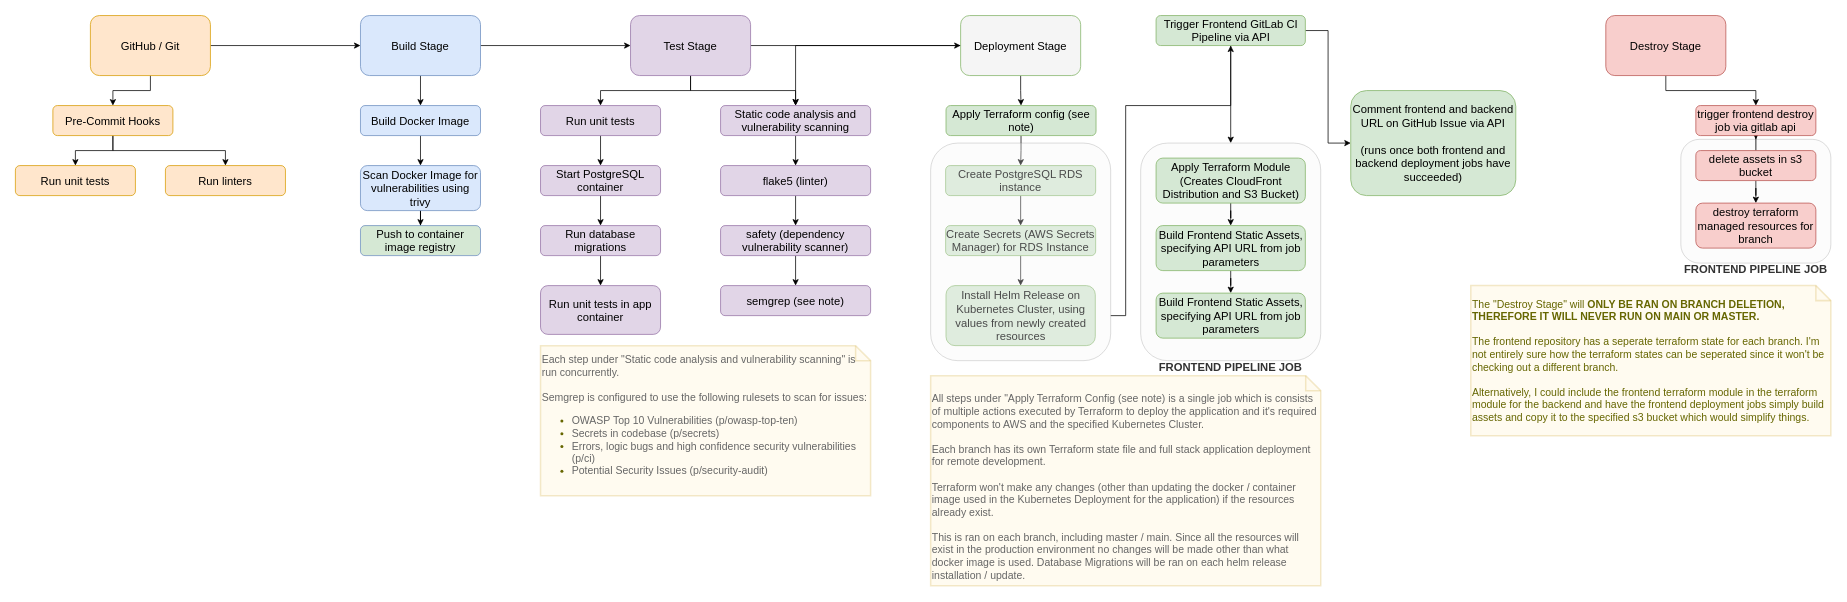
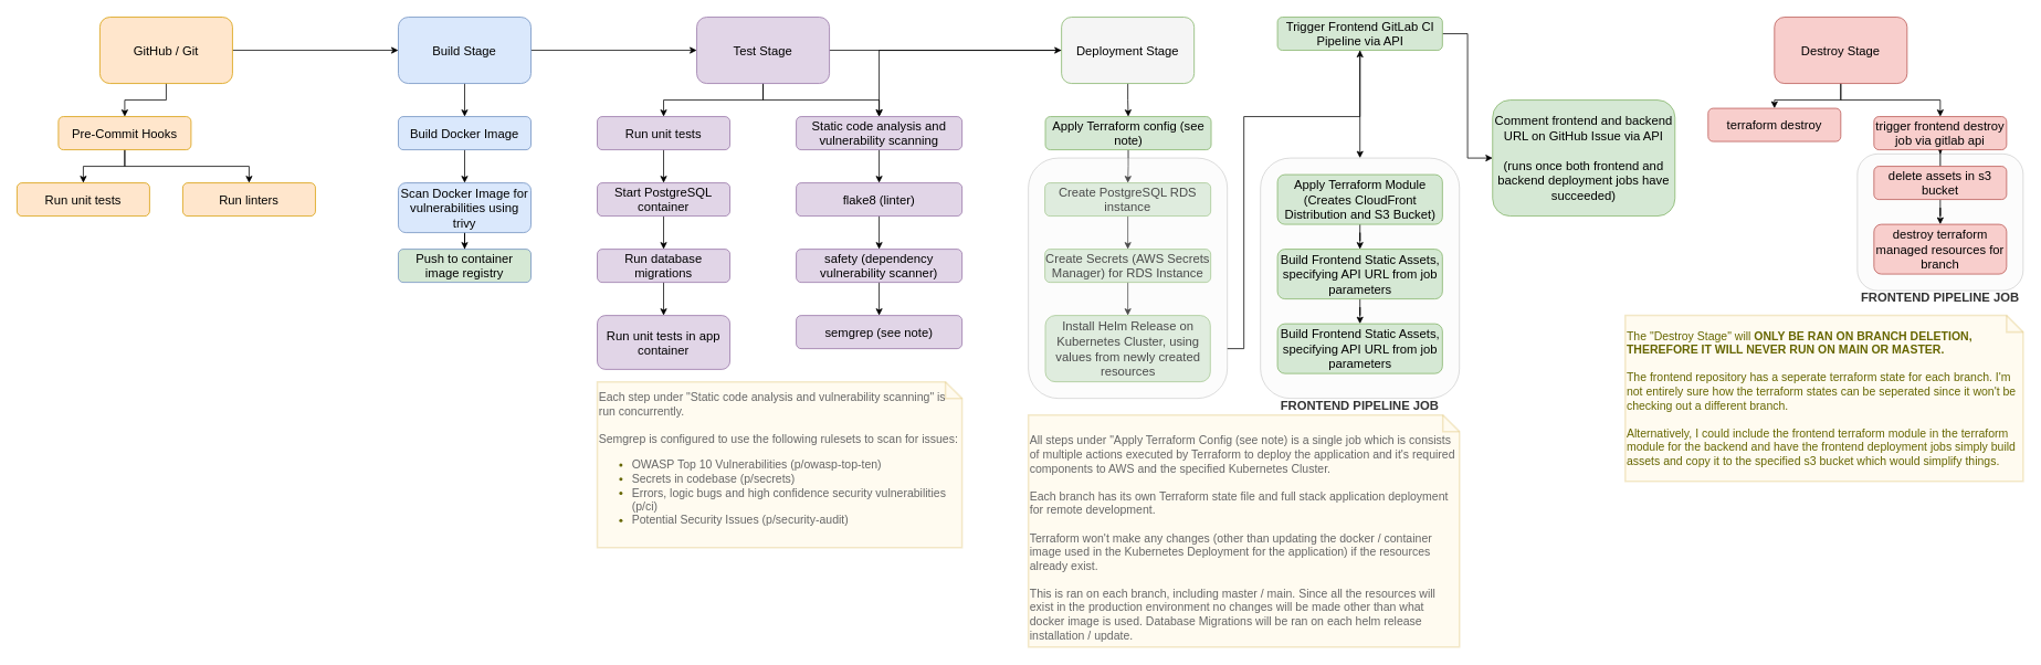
  <mxCell id="0" />
  <mxCell id="1" parent="0" />
  <mxCell id="2" style="edgeStyle=orthogonalEdgeStyle;rounded=0;orthogonalLoop=1;jettySize=auto;html=1;" edge="1" parent="1" source="4" target="14"><mxGeometry relative="1" as="geometry" /></mxCell>
  <mxCell id="3" style="edgeStyle=orthogonalEdgeStyle;rounded=0;orthogonalLoop=1;jettySize=auto;html=1;" edge="1" parent="1" source="4" target="7"><mxGeometry relative="1" as="geometry" /></mxCell>
  <mxCell id="4" value="&lt;span style=&quot;font-size: 15px&quot;&gt;GitHub / Git&lt;/span&gt;" style="rounded=1;whiteSpace=wrap;html=1;fontSize=12;glass=0;strokeWidth=1;shadow=0;fillColor=#ffe6cc;strokeColor=#d79b00;" vertex="1" parent="1"><mxGeometry x="120" y="20" width="160" height="80" as="geometry" /></mxCell>
  <mxCell id="5" style="edgeStyle=orthogonalEdgeStyle;rounded=0;orthogonalLoop=1;jettySize=auto;html=1;entryX=0.5;entryY=0;entryDx=0;entryDy=0;" edge="1" parent="1" source="7" target="9"><mxGeometry relative="1" as="geometry" /></mxCell>
  <mxCell id="6" style="edgeStyle=orthogonalEdgeStyle;rounded=0;orthogonalLoop=1;jettySize=auto;html=1;" edge="1" parent="1" source="7" target="21"><mxGeometry relative="1" as="geometry" /></mxCell>
  <mxCell id="7" value="&lt;font style=&quot;font-size: 15px&quot;&gt;Build Stage&lt;/font&gt;" style="rounded=1;whiteSpace=wrap;html=1;fontSize=12;glass=0;strokeWidth=1;shadow=0;fillColor=#dae8fc;strokeColor=#6c8ebf;" vertex="1" parent="1"><mxGeometry x="480" y="20" width="160" height="80" as="geometry" /></mxCell>
  <mxCell id="8" style="edgeStyle=orthogonalEdgeStyle;rounded=0;orthogonalLoop=1;jettySize=auto;html=1;entryX=0.5;entryY=0;entryDx=0;entryDy=0;" edge="1" parent="1" source="9" target="11"><mxGeometry relative="1" as="geometry" /></mxCell>
  <mxCell id="9" value="&lt;font style=&quot;font-size: 15px&quot;&gt;Build Docker Image&lt;/font&gt;" style="rounded=1;whiteSpace=wrap;html=1;fontSize=12;glass=0;strokeWidth=1;shadow=0;fillColor=#dae8fc;strokeColor=#6c8ebf;" vertex="1" parent="1"><mxGeometry x="480" y="140" width="160" height="40" as="geometry" /></mxCell>
  <mxCell id="10" style="edgeStyle=orthogonalEdgeStyle;rounded=0;orthogonalLoop=1;jettySize=auto;html=1;" edge="1" parent="1" source="11" target="17"><mxGeometry relative="1" as="geometry" /></mxCell>
  <mxCell id="11" value="&lt;font style=&quot;font-size: 15px&quot;&gt;Scan Docker Image for vulnerabilities using trivy&lt;/font&gt;" style="rounded=1;whiteSpace=wrap;html=1;fontSize=12;glass=0;strokeWidth=1;shadow=0;fillColor=#dae8fc;strokeColor=#6c8ebf;" vertex="1" parent="1"><mxGeometry x="480" y="220" width="160" height="60" as="geometry" /></mxCell>
  <mxCell id="12" style="edgeStyle=orthogonalEdgeStyle;rounded=0;orthogonalLoop=1;jettySize=auto;html=1;" edge="1" parent="1" source="14" target="15"><mxGeometry relative="1" as="geometry" /></mxCell>
  <mxCell id="13" style="edgeStyle=orthogonalEdgeStyle;rounded=0;orthogonalLoop=1;jettySize=auto;html=1;" edge="1" parent="1" source="14" target="16"><mxGeometry relative="1" as="geometry" /></mxCell>
  <mxCell id="14" value="&lt;span style=&quot;font-size: 15px&quot;&gt;Pre-Commit Hooks&lt;/span&gt;" style="rounded=1;whiteSpace=wrap;html=1;fontSize=12;glass=0;strokeWidth=1;shadow=0;fillColor=#ffe6cc;strokeColor=#d79b00;align=center;" vertex="1" parent="1"><mxGeometry x="70" y="140" width="160" height="40" as="geometry" /></mxCell>
  <mxCell id="15" value="&lt;span style=&quot;font-size: 15px&quot;&gt;Run linters&lt;/span&gt;" style="rounded=1;whiteSpace=wrap;html=1;fontSize=12;glass=0;strokeWidth=1;shadow=0;fillColor=#ffe6cc;strokeColor=#d79b00;align=center;" vertex="1" parent="1"><mxGeometry x="220" y="220" width="160" height="40" as="geometry" /></mxCell>
  <mxCell id="16" value="&lt;span style=&quot;font-size: 15px&quot;&gt;Run unit tests&lt;/span&gt;" style="rounded=1;whiteSpace=wrap;html=1;fontSize=12;glass=0;strokeWidth=1;shadow=0;fillColor=#ffe6cc;strokeColor=#d79b00;align=center;" vertex="1" parent="1"><mxGeometry x="20" y="220" width="160" height="40" as="geometry" /></mxCell>
  <mxCell id="17" value="&lt;font style=&quot;font-size: 15px&quot;&gt;Push to container image registry&lt;/font&gt;" style="rounded=1;whiteSpace=wrap;html=1;fontSize=12;glass=0;strokeWidth=1;shadow=0;fillColor=#d5e8d4;strokeColor=#6c8ebf;" vertex="1" parent="1"><mxGeometry x="480" y="300" width="160" height="40" as="geometry" /></mxCell>
  <mxCell id="18" style="edgeStyle=orthogonalEdgeStyle;rounded=0;orthogonalLoop=1;jettySize=auto;html=1;" edge="1" parent="1" source="21" target="23"><mxGeometry relative="1" as="geometry" /></mxCell>
  <mxCell id="19" style="edgeStyle=orthogonalEdgeStyle;rounded=0;orthogonalLoop=1;jettySize=auto;html=1;" edge="1" parent="1" source="21" target="25"><mxGeometry relative="1" as="geometry" /></mxCell>
  <mxCell id="20" style="edgeStyle=orthogonalEdgeStyle;rounded=0;orthogonalLoop=1;jettySize=auto;html=1;" edge="1" parent="1" source="21" target="33"><mxGeometry relative="1" as="geometry" /></mxCell>
  <mxCell id="21" value="&lt;font style=&quot;font-size: 15px&quot;&gt;Test Stage&lt;/font&gt;" style="rounded=1;whiteSpace=wrap;html=1;fontSize=12;glass=0;strokeWidth=1;shadow=0;fillColor=#e1d5e7;strokeColor=#9673a6;" vertex="1" parent="1"><mxGeometry x="840" y="20" width="160" height="80" as="geometry" /></mxCell>
  <mxCell id="22" style="edgeStyle=orthogonalEdgeStyle;rounded=0;orthogonalLoop=1;jettySize=auto;html=1;" edge="1" parent="1" source="23" target="27"><mxGeometry relative="1" as="geometry" /></mxCell>
  <mxCell id="23" value="&lt;font style=&quot;font-size: 15px&quot;&gt;Run unit tests&lt;/font&gt;" style="rounded=1;whiteSpace=wrap;html=1;fontSize=12;glass=0;strokeWidth=1;shadow=0;fillColor=#e1d5e7;strokeColor=#9673a6;" vertex="1" parent="1"><mxGeometry x="720" y="140" width="160" height="40" as="geometry" /></mxCell>
  <mxCell id="24" style="edgeStyle=orthogonalEdgeStyle;rounded=0;orthogonalLoop=1;jettySize=auto;html=1;exitX=0.5;exitY=1;exitDx=0;exitDy=0;" edge="1" parent="1" source="25" target="41"><mxGeometry relative="1" as="geometry" /></mxCell>
  <mxCell id="25" value="&lt;font style=&quot;font-size: 15px&quot;&gt;Static code analysis and vulnerability scanning&lt;/font&gt;" style="rounded=1;whiteSpace=wrap;html=1;fontSize=12;glass=0;strokeWidth=1;shadow=0;fillColor=#e1d5e7;strokeColor=#9673a6;" vertex="1" parent="1"><mxGeometry x="960" y="140" width="200" height="40" as="geometry" /></mxCell>
  <mxCell id="26" style="edgeStyle=orthogonalEdgeStyle;rounded=0;orthogonalLoop=1;jettySize=auto;html=1;" edge="1" parent="1" source="27" target="29"><mxGeometry relative="1" as="geometry" /></mxCell>
  <mxCell id="27" value="&lt;font style=&quot;font-size: 15px&quot;&gt;Start PostgreSQL container&lt;/font&gt;" style="rounded=1;whiteSpace=wrap;html=1;fontSize=12;glass=0;strokeWidth=1;shadow=0;fillColor=#e1d5e7;strokeColor=#9673a6;" vertex="1" parent="1"><mxGeometry x="720" y="220" width="160" height="40" as="geometry" /></mxCell>
  <mxCell id="28" style="edgeStyle=orthogonalEdgeStyle;rounded=0;orthogonalLoop=1;jettySize=auto;html=1;" edge="1" parent="1" source="29" target="30"><mxGeometry relative="1" as="geometry" /></mxCell>
  <mxCell id="29" value="&lt;font style=&quot;font-size: 15px&quot;&gt;Run database migrations&lt;/font&gt;" style="rounded=1;whiteSpace=wrap;html=1;fontSize=12;glass=0;strokeWidth=1;shadow=0;fillColor=#e1d5e7;strokeColor=#9673a6;" vertex="1" parent="1"><mxGeometry x="720" y="300" width="160" height="40" as="geometry" /></mxCell>
  <mxCell id="30" value="&lt;font style=&quot;font-size: 15px&quot;&gt;Run unit tests in app container&lt;/font&gt;" style="rounded=1;whiteSpace=wrap;html=1;fontSize=12;glass=0;strokeWidth=1;shadow=0;fillColor=#e1d5e7;strokeColor=#9673a6;" vertex="1" parent="1"><mxGeometry x="720" y="380" width="160" height="65" as="geometry" /></mxCell>
  <mxCell id="31" style="edgeStyle=orthogonalEdgeStyle;rounded=0;orthogonalLoop=1;jettySize=auto;html=1;" edge="1" parent="1" source="33" target="36"><mxGeometry relative="1" as="geometry" /></mxCell>
  <mxCell id="32" style="edgeStyle=orthogonalEdgeStyle;rounded=0;orthogonalLoop=1;jettySize=auto;html=1;" edge="1" parent="1" source="33" target="25"><mxGeometry relative="1" as="geometry" /></mxCell>
  <mxCell id="33" value="&lt;font style=&quot;font-size: 15px&quot;&gt;Deployment Stage&lt;/font&gt;" style="rounded=1;whiteSpace=wrap;html=1;fontSize=12;glass=0;strokeWidth=1;shadow=0;fillColor=#f5f5f5;strokeColor=#82b366;" vertex="1" parent="1"><mxGeometry x="1280" y="20" width="160" height="80" as="geometry" /></mxCell>
  <mxCell id="34" value="&lt;span style=&quot;font-size: 15px&quot;&gt;semgrep (see note)&lt;/span&gt;" style="rounded=1;whiteSpace=wrap;html=1;fontSize=12;glass=0;strokeWidth=1;shadow=0;fillColor=#e1d5e7;strokeColor=#9673a6;" vertex="1" parent="1"><mxGeometry x="960" y="380" width="200" height="40" as="geometry" /></mxCell>
  <mxCell id="35" value="" style="edgeStyle=orthogonalEdgeStyle;rounded=0;orthogonalLoop=1;jettySize=auto;html=1;" edge="1" parent="1" source="36" target="38"><mxGeometry relative="1" as="geometry" /></mxCell>
  <mxCell id="36" value="&lt;font style=&quot;font-size: 15px&quot;&gt;Apply Terraform config (see note)&lt;/font&gt;" style="rounded=1;whiteSpace=wrap;html=1;fontSize=12;glass=0;strokeWidth=1;shadow=0;fillColor=#d5e8d4;strokeColor=#82b366;" vertex="1" parent="1"><mxGeometry x="1260.5" y="140" width="200" height="40" as="geometry" /></mxCell>
  <mxCell id="37" style="edgeStyle=orthogonalEdgeStyle;rounded=0;orthogonalLoop=1;jettySize=auto;html=1;" edge="1" parent="1" source="38" target="46"><mxGeometry relative="1" as="geometry" /></mxCell>
  <mxCell id="38" value="&lt;font style=&quot;font-size: 15px&quot;&gt;Create PostgreSQL RDS instance&lt;/font&gt;" style="rounded=1;whiteSpace=wrap;html=1;fontSize=12;glass=0;strokeWidth=1;shadow=0;fillColor=#d5e8d4;strokeColor=#82b366;" vertex="1" parent="1"><mxGeometry x="1260" y="220" width="200" height="40" as="geometry" /></mxCell>
  <mxCell id="39" value="&lt;font style=&quot;font-size: 15px&quot;&gt;Install Helm Release on Kubernetes Cluster, using values from newly created resources&lt;/font&gt;" style="rounded=1;whiteSpace=wrap;html=1;fontSize=12;glass=0;strokeWidth=1;shadow=0;fillColor=#d5e8d4;strokeColor=#82b366;" vertex="1" parent="1"><mxGeometry x="1260.5" y="380" width="199" height="80" as="geometry" /></mxCell>
  <mxCell id="40" style="edgeStyle=orthogonalEdgeStyle;rounded=0;orthogonalLoop=1;jettySize=auto;html=1;entryX=0.5;entryY=0;entryDx=0;entryDy=0;" edge="1" parent="1" source="41" target="43"><mxGeometry relative="1" as="geometry" /></mxCell>
- <mxCell id="41" value="&lt;span style=&quot;font-size: 15px&quot;&gt;flake5 (linter)&lt;/span&gt;" style="rounded=1;whiteSpace=wrap;html=1;fontSize=12;glass=0;strokeWidth=1;shadow=0;fillColor=#e1d5e7;strokeColor=#9673a6;" vertex="1" parent="1"><mxGeometry x="960" y="220" width="200" height="40" as="geometry" /></mxCell>
+ <mxCell id="41" value="&lt;span style=&quot;font-size: 15px&quot;&gt;flake8 (linter)&lt;/span&gt;" style="rounded=1;whiteSpace=wrap;html=1;fontSize=12;glass=0;strokeWidth=1;shadow=0;fillColor=#e1d5e7;strokeColor=#9673a6;" vertex="1" parent="1"><mxGeometry x="960" y="220" width="200" height="40" as="geometry" /></mxCell>
  <mxCell id="42" style="edgeStyle=orthogonalEdgeStyle;rounded=0;orthogonalLoop=1;jettySize=auto;html=1;" edge="1" parent="1" source="43" target="34"><mxGeometry relative="1" as="geometry" /></mxCell>
  <mxCell id="43" value="&lt;span style=&quot;font-size: 15px&quot;&gt;safety (dependency vulnerability scanner)&lt;/span&gt;" style="rounded=1;whiteSpace=wrap;html=1;fontSize=12;glass=0;strokeWidth=1;shadow=0;fillColor=#e1d5e7;strokeColor=#9673a6;" vertex="1" parent="1"><mxGeometry x="960" y="300" width="200" height="40" as="geometry" /></mxCell>
  <mxCell id="44" value="&lt;font color=&quot;#666666&quot;&gt;Each step under &quot;Static code analysis and vulnerability scanning&quot; is run concurrently.&lt;br&gt;&lt;br&gt;Semgrep is configured to use the following rulesets to scan for issues:&lt;br&gt;&lt;/font&gt;&lt;ul&gt;&lt;li&gt;&lt;font color=&quot;#666666&quot;&gt;OWASP Top 10 Vulnerabilities (p/owasp-top-ten)&lt;/font&gt;&lt;/li&gt;&lt;li&gt;&lt;font color=&quot;#666666&quot;&gt;Secrets in codebase (p/secrets)&lt;/font&gt;&lt;/li&gt;&lt;li&gt;&lt;font color=&quot;#666666&quot;&gt;Errors, logic bugs and high confidence security vulnerabilities (p/ci)&lt;/font&gt;&lt;/li&gt;&lt;li&gt;&lt;font color=&quot;#666666&quot;&gt;Potential Security Issues (p/security-audit)&lt;/font&gt;&lt;/li&gt;&lt;/ul&gt;" style="shape=note;strokeWidth=2;fontSize=14;size=20;whiteSpace=wrap;html=1;fillColor=#fff2cc;strokeColor=#d6b656;fontColor=#666600;rounded=1;opacity=30;align=left;" vertex="1" parent="1"><mxGeometry x="720" y="460" width="440" height="200" as="geometry" /></mxCell>
  <mxCell id="45" style="edgeStyle=orthogonalEdgeStyle;rounded=0;orthogonalLoop=1;jettySize=auto;html=1;" edge="1" parent="1" source="46" target="39"><mxGeometry relative="1" as="geometry" /></mxCell>
  <mxCell id="46" value="&lt;span style=&quot;font-size: 15px&quot;&gt;Create Secrets (AWS Secrets Manager) for RDS Instance&lt;/span&gt;" style="rounded=1;whiteSpace=wrap;html=1;fontSize=12;glass=0;strokeWidth=1;shadow=0;fillColor=#d5e8d4;strokeColor=#82b366;" vertex="1" parent="1"><mxGeometry x="1260" y="300" width="200" height="40" as="geometry" /></mxCell>
  <mxCell id="47" value="&lt;div style=&quot;text-align: left&quot;&gt;&lt;font style=&quot;font-size: 14px&quot; color=&quot;#666666&quot;&gt;&lt;br&gt;&lt;/font&gt;&lt;/div&gt;&lt;div style=&quot;text-align: left&quot;&gt;&lt;font color=&quot;#666666&quot;&gt;&lt;font style=&quot;font-size: 14px&quot;&gt;All steps under &quot;Apply Terraform Config (see note) is a single job which is consists of multiple actions executed by Terraform to deploy the application and it's required components to AWS and the specified Kubernetes Cluster.&lt;/font&gt;&lt;br&gt;&lt;/font&gt;&lt;/div&gt;&lt;div style=&quot;text-align: left&quot;&gt;&lt;font color=&quot;#666666&quot;&gt;&lt;br&gt;&lt;/font&gt;&lt;/div&gt;&lt;font color=&quot;#666666&quot;&gt;Each branch has its own Terraform state file and full stack application deployment for remote development.&lt;br&gt;&lt;br&gt;Terraform won't make any changes (other than updating the docker / container image used in the Kubernetes Deployment for the application) if the resources already exist.&lt;br&gt;&lt;br&gt;This is ran on each branch, including master / main. Since all the resources will exist in the production environment no changes will be made other than what docker image is used. Database Migrations will be ran on each helm release installation / update.&lt;/font&gt;" style="shape=note;strokeWidth=2;fontSize=14;size=20;whiteSpace=wrap;html=1;fillColor=#fff2cc;strokeColor=#d6b656;fontColor=#666600;rounded=1;opacity=30;align=left;" vertex="1" parent="1"><mxGeometry x="1240" y="500" width="520" height="280" as="geometry" /></mxCell>
  <mxCell id="48" style="edgeStyle=orthogonalEdgeStyle;rounded=0;orthogonalLoop=1;jettySize=auto;html=1;entryX=0.5;entryY=0;entryDx=0;entryDy=0;" edge="1" parent="1" source="50" target="53"><mxGeometry relative="1" as="geometry" /></mxCell>
  <mxCell id="49" style="edgeStyle=orthogonalEdgeStyle;rounded=0;orthogonalLoop=1;jettySize=auto;html=1;entryX=0;entryY=0.5;entryDx=0;entryDy=0;" edge="1" parent="1" source="50" target="70"><mxGeometry relative="1" as="geometry" /></mxCell>
  <mxCell id="50" value="&lt;span style=&quot;font-size: 15px&quot;&gt;Trigger Frontend GitLab CI Pipeline via API&lt;/span&gt;" style="rounded=1;whiteSpace=wrap;html=1;fontSize=12;glass=0;strokeWidth=1;shadow=0;fillColor=#d5e8d4;strokeColor=#82b366;" vertex="1" parent="1"><mxGeometry x="1540.5" y="20" width="199" height="40" as="geometry" /></mxCell>
  <mxCell id="51" style="edgeStyle=orthogonalEdgeStyle;rounded=0;orthogonalLoop=1;jettySize=auto;html=1;" edge="1" parent="1" source="52" target="50"><mxGeometry relative="1" as="geometry"><Array as="points"><mxPoint x="1500" y="420" /><mxPoint x="1500" y="140" /></Array></mxGeometry></mxCell>
  <mxCell id="52" value="" style="whiteSpace=wrap;html=1;rounded=1;opacity=30;align=left;fillColor=#f5f5f5;strokeColor=#666666;fontColor=#333333;" vertex="1" parent="1"><mxGeometry x="1240" y="190" width="240" height="290" as="geometry" /></mxCell>
  <mxCell id="53" value="&lt;b&gt;&lt;font style=&quot;font-size: 15px&quot;&gt;&lt;br&gt;&lt;br&gt;&lt;br&gt;&lt;br&gt;&lt;br&gt;&lt;br&gt;&lt;br&gt;&lt;br&gt;&lt;br&gt;&lt;br&gt;&lt;br&gt;&lt;br&gt;&lt;br&gt;&lt;br&gt;&lt;br&gt;&lt;br&gt;&lt;br&gt;FRONTEND PIPELINE JOB&lt;/font&gt;&lt;/b&gt;" style="whiteSpace=wrap;html=1;rounded=1;opacity=30;align=center;fillColor=#f5f5f5;strokeColor=#666666;fontColor=#333333;" vertex="1" parent="1"><mxGeometry x="1520" y="190" width="240" height="290" as="geometry" /></mxCell>
  <mxCell id="54" style="edgeStyle=orthogonalEdgeStyle;rounded=0;orthogonalLoop=1;jettySize=auto;html=1;" edge="1" parent="1" source="55" target="57"><mxGeometry relative="1" as="geometry" /></mxCell>
  <mxCell id="55" value="&lt;span style=&quot;font-size: 15px&quot;&gt;Apply Terraform Module (Creates CloudFront Distribution and S3 Bucket)&lt;/span&gt;" style="rounded=1;whiteSpace=wrap;html=1;fontSize=12;glass=0;strokeWidth=1;shadow=0;fillColor=#d5e8d4;strokeColor=#82b366;" vertex="1" parent="1"><mxGeometry x="1540.5" y="210" width="199" height="60" as="geometry" /></mxCell>
  <mxCell id="56" style="edgeStyle=orthogonalEdgeStyle;rounded=0;orthogonalLoop=1;jettySize=auto;html=1;" edge="1" parent="1" source="57" target="58"><mxGeometry relative="1" as="geometry" /></mxCell>
  <mxCell id="57" value="&lt;span style=&quot;font-size: 15px&quot;&gt;Build Frontend Static Assets, specifying API URL from job parameters&lt;/span&gt;" style="rounded=1;whiteSpace=wrap;html=1;fontSize=12;glass=0;strokeWidth=1;shadow=0;fillColor=#d5e8d4;strokeColor=#82b366;" vertex="1" parent="1"><mxGeometry x="1540.5" y="300" width="199" height="60" as="geometry" /></mxCell>
  <mxCell id="58" value="&lt;span style=&quot;font-size: 15px&quot;&gt;Build Frontend Static Assets, specifying API URL from job parameters&lt;/span&gt;" style="rounded=1;whiteSpace=wrap;html=1;fontSize=12;glass=0;strokeWidth=1;shadow=0;fillColor=#d5e8d4;strokeColor=#82b366;" vertex="1" parent="1"><mxGeometry x="1540.5" y="390" width="199" height="60" as="geometry" /></mxCell>
+ <mxCell id="59" style="edgeStyle=orthogonalEdgeStyle;rounded=0;orthogonalLoop=1;jettySize=auto;html=1;" edge="1" parent="1" source="61" target="62"><mxGeometry relative="1" as="geometry" /></mxCell>
  <mxCell id="60" style="edgeStyle=orthogonalEdgeStyle;rounded=0;orthogonalLoop=1;jettySize=auto;html=1;" edge="1" parent="1" source="61" target="65"><mxGeometry relative="1" as="geometry" /></mxCell>
  <mxCell id="61" value="&lt;font style=&quot;font-size: 15px&quot;&gt;Destroy Stage&lt;/font&gt;" style="rounded=1;whiteSpace=wrap;html=1;fontSize=12;glass=0;strokeWidth=1;shadow=0;fillColor=#f8cecc;strokeColor=#b85450;" vertex="1" parent="1"><mxGeometry x="2140" y="20" width="160" height="80" as="geometry" /></mxCell>
+ <mxCell id="62" value="&lt;span style=&quot;font-size: 15px&quot;&gt;terraform destroy&lt;/span&gt;" style="rounded=1;whiteSpace=wrap;html=1;fontSize=12;glass=0;strokeWidth=1;shadow=0;fillColor=#f8cecc;strokeColor=#b85450;" vertex="1" parent="1"><mxGeometry x="2060" y="130" width="160" height="40" as="geometry" /></mxCell>
  <mxCell id="63" value="The &quot;Destroy Stage&quot; will &lt;b&gt;ONLY BE RAN ON BRANCH DELETION, THEREFORE IT WILL NEVER RUN ON MAIN OR MASTER.&lt;/b&gt;&lt;br&gt;&lt;br&gt;The frontend repository has a seperate terraform state for each branch. I'm not entirely sure how the terraform states can be seperated since it won't be checking out a different branch.&lt;br&gt;&lt;br&gt;Alternatively, I could include the frontend terraform module in the terraform module for the backend and have the frontend deployment jobs simply build assets and copy it to the specified s3 bucket which would simplify things." style="shape=note;strokeWidth=2;fontSize=14;size=20;whiteSpace=wrap;html=1;fillColor=#fff2cc;strokeColor=#d6b656;fontColor=#666600;rounded=1;opacity=30;align=left;" vertex="1" parent="1"><mxGeometry x="1960" y="380" width="480" height="200" as="geometry" /></mxCell>
  <mxCell id="64" style="edgeStyle=orthogonalEdgeStyle;rounded=0;orthogonalLoop=1;jettySize=auto;html=1;entryX=0.5;entryY=0;entryDx=0;entryDy=0;" edge="1" parent="1" source="65" target="66"><mxGeometry relative="1" as="geometry" /></mxCell>
  <mxCell id="65" value="&lt;span style=&quot;font-size: 15px&quot;&gt;trigger frontend destroy job via gitlab api&lt;/span&gt;" style="rounded=1;whiteSpace=wrap;html=1;fontSize=12;glass=0;strokeWidth=1;shadow=0;fillColor=#f8cecc;strokeColor=#b85450;" vertex="1" parent="1"><mxGeometry x="2260" y="140" width="160" height="40" as="geometry" /></mxCell>
  <mxCell id="66" value="&lt;b&gt;&lt;font style=&quot;font-size: 15px&quot;&gt;&lt;br&gt;&lt;br&gt;&lt;br&gt;&lt;br&gt;&lt;br&gt;&lt;br&gt;&lt;br&gt;&lt;br&gt;&lt;br&gt;&lt;br&gt;FRONTEND PIPELINE JOB&lt;/font&gt;&lt;/b&gt;" style="whiteSpace=wrap;html=1;rounded=1;opacity=30;align=center;fillColor=#f5f5f5;strokeColor=#666666;fontColor=#333333;" vertex="1" parent="1"><mxGeometry x="2240" y="185" width="200" height="165" as="geometry" /></mxCell>
  <mxCell id="67" style="edgeStyle=orthogonalEdgeStyle;rounded=0;orthogonalLoop=1;jettySize=auto;html=1;" edge="1" parent="1" source="68" target="69"><mxGeometry relative="1" as="geometry" /></mxCell>
  <mxCell id="68" value="&lt;span style=&quot;font-size: 15px&quot;&gt;delete assets in s3 bucket&lt;/span&gt;" style="rounded=1;whiteSpace=wrap;html=1;fontSize=12;glass=0;strokeWidth=1;shadow=0;fillColor=#f8cecc;strokeColor=#b85450;" vertex="1" parent="1"><mxGeometry x="2260" y="200" width="160" height="40" as="geometry" /></mxCell>
  <mxCell id="69" value="&lt;span style=&quot;font-size: 15px&quot;&gt;destroy terraform managed resources for branch&lt;/span&gt;" style="rounded=1;whiteSpace=wrap;html=1;fontSize=12;glass=0;strokeWidth=1;shadow=0;fillColor=#f8cecc;strokeColor=#b85450;" vertex="1" parent="1"><mxGeometry x="2260" y="270" width="160" height="60" as="geometry" /></mxCell>
  <mxCell id="70" value="&lt;span style=&quot;font-size: 15px&quot;&gt;Comment frontend and backend URL on GitHub Issue via API&lt;/span&gt;&lt;br&gt;&lt;span style=&quot;font-size: 15px&quot;&gt;&amp;nbsp;&lt;/span&gt;&lt;br&gt;&lt;span style=&quot;font-size: 15px&quot;&gt;(runs once both frontend and backend deployment jobs have succeeded)&lt;/span&gt;" style="rounded=1;whiteSpace=wrap;html=1;fontSize=12;glass=0;strokeWidth=1;shadow=0;fillColor=#d5e8d4;strokeColor=#82b366;" vertex="1" parent="1"><mxGeometry x="1800" y="120" width="220" height="140" as="geometry" /></mxCell>
